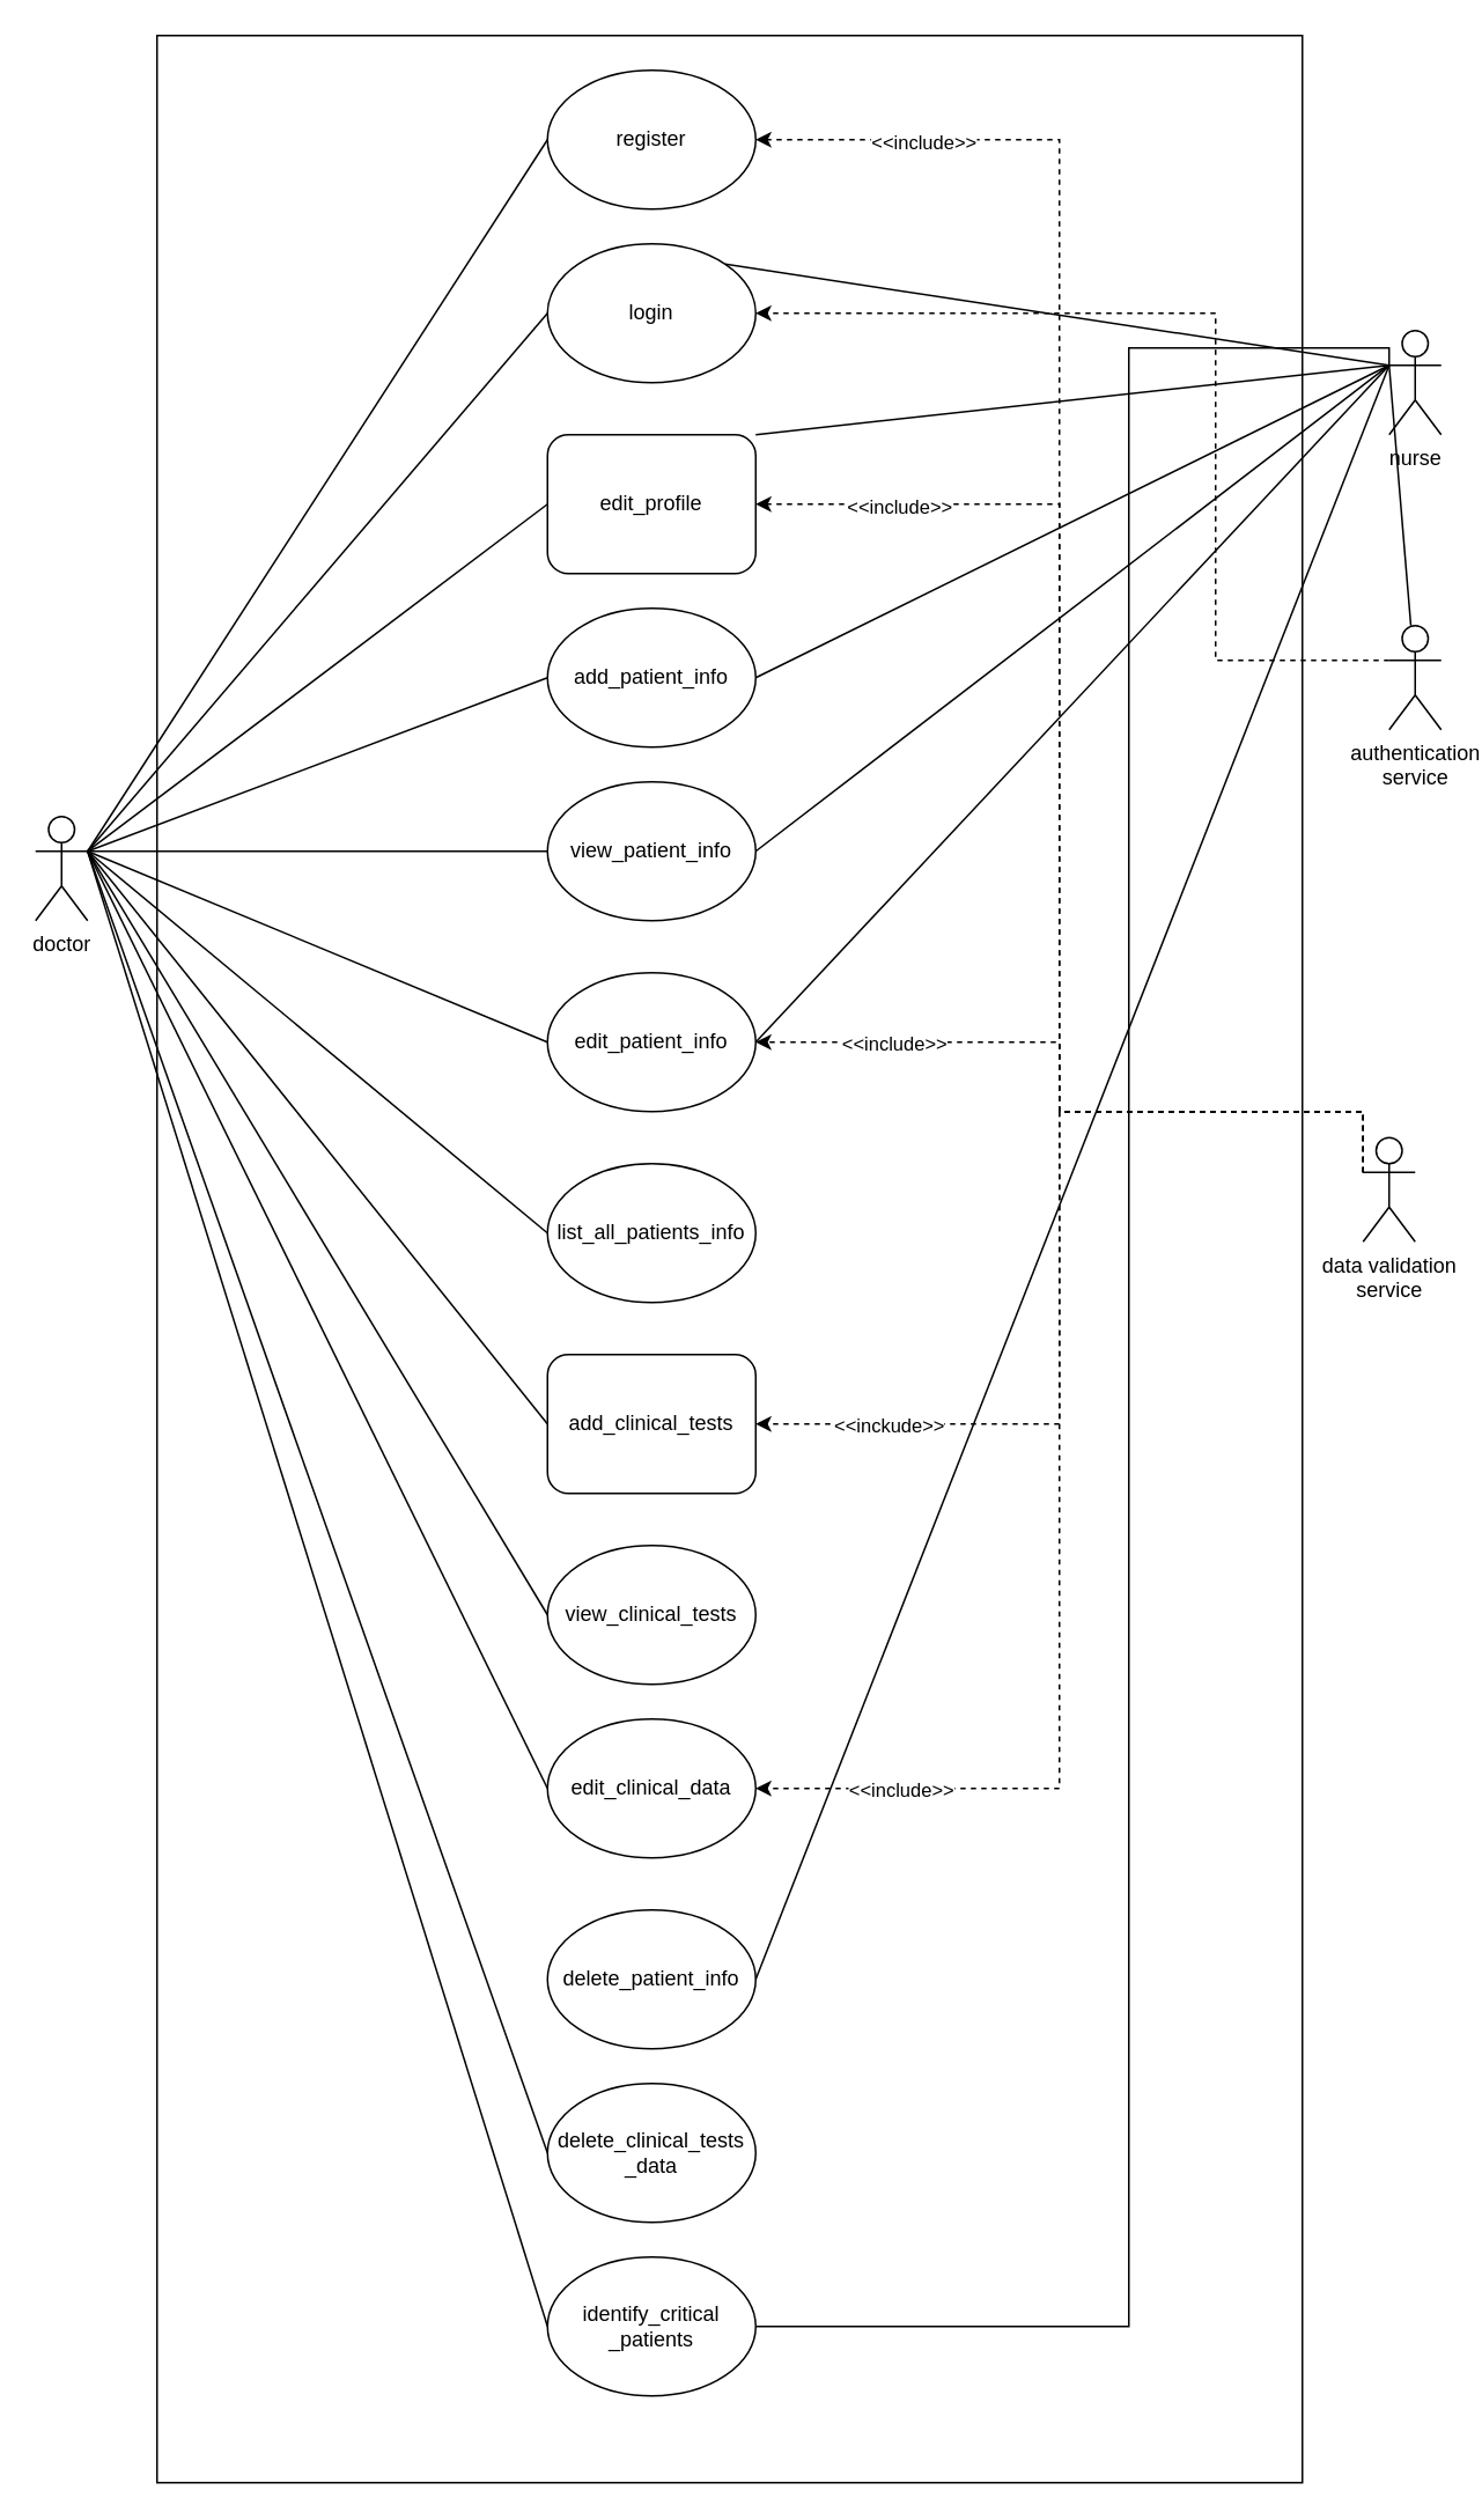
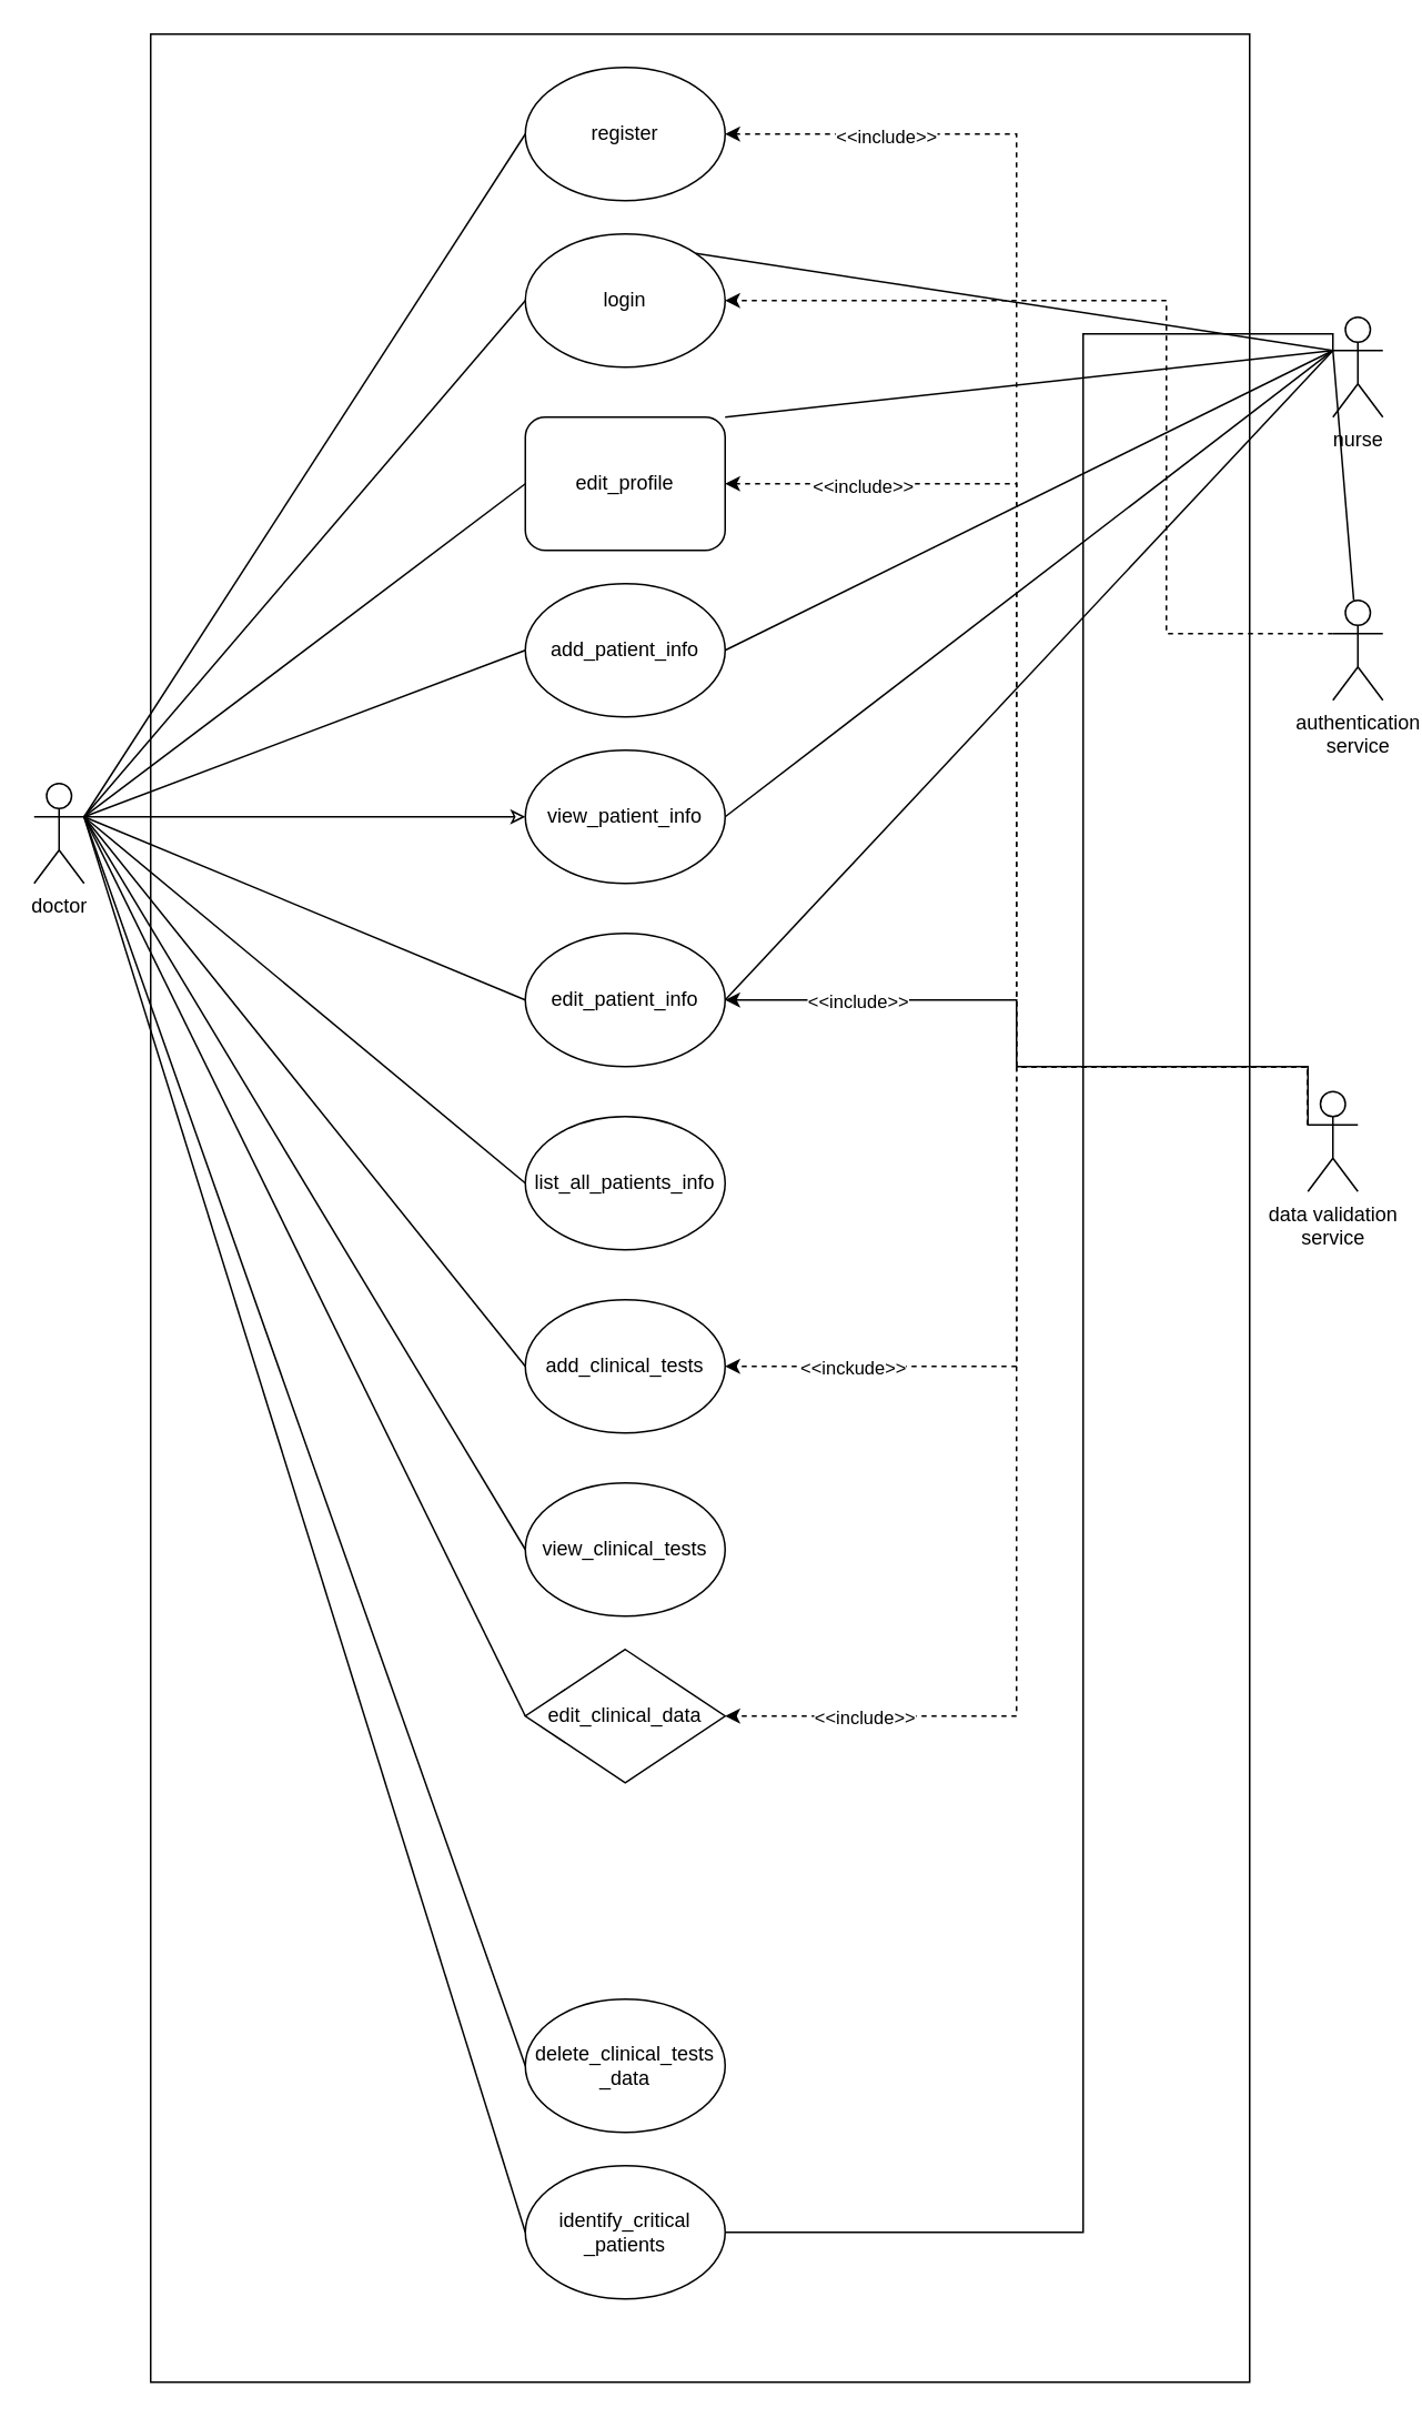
  <mxCell id="0" />
  <mxCell id="1" parent="0" />
  <mxCell id="2" value="" style="rounded=0;whiteSpace=wrap;html=1;" vertex="1" parent="1"><mxGeometry x="90" y="20" width="660" height="1410" as="geometry" /></mxCell>
  <mxCell id="3" style="rounded=0;orthogonalLoop=1;jettySize=auto;html=1;exitX=1;exitY=0.333;exitDx=0;exitDy=0;exitPerimeter=0;entryX=0;entryY=0.5;entryDx=0;entryDy=0;endArrow=none;endFill=0;" edge="1" parent="1" source="14" target="15"><mxGeometry relative="1" as="geometry" /></mxCell>
  <mxCell id="4" style="rounded=0;orthogonalLoop=1;jettySize=auto;html=1;exitX=1;exitY=0.333;exitDx=0;exitDy=0;exitPerimeter=0;entryX=0;entryY=0.5;entryDx=0;entryDy=0;endArrow=none;endFill=0;" edge="1" parent="1" source="14" target="16"><mxGeometry relative="1" as="geometry" /></mxCell>
- <mxCell id="5" style="rounded=0;orthogonalLoop=1;jettySize=auto;html=1;exitX=1;exitY=0.333;exitDx=0;exitDy=0;exitPerimeter=0;entryX=0;entryY=0.5;entryDx=0;entryDy=0;endArrow=none;endFill=0;" edge="1" parent="1" source="14" target="17"><mxGeometry relative="1" as="geometry" /></mxCell>
+ <mxCell id="5" style="rounded=0;orthogonalLoop=1;jettySize=auto;html=1;exitX=1;exitY=0.333;exitDx=0;exitDy=0;exitPerimeter=0;entryX=0;entryY=0.5;entryDx=0;entryDy=0;endArrow=classic;endFill=0;" edge="1" parent="1" source="14" target="17"><mxGeometry relative="1" as="geometry" /></mxCell>
  <mxCell id="6" style="rounded=0;orthogonalLoop=1;jettySize=auto;html=1;exitX=1;exitY=0.333;exitDx=0;exitDy=0;exitPerimeter=0;entryX=0;entryY=0.5;entryDx=0;entryDy=0;endArrow=none;endFill=0;" edge="1" parent="1" source="14" target="18"><mxGeometry relative="1" as="geometry" /></mxCell>
  <mxCell id="7" style="rounded=0;orthogonalLoop=1;jettySize=auto;html=1;exitX=1;exitY=0.333;exitDx=0;exitDy=0;exitPerimeter=0;entryX=0;entryY=0.5;entryDx=0;entryDy=0;endArrow=none;endFill=0;" edge="1" parent="1" source="14" target="19"><mxGeometry relative="1" as="geometry" /></mxCell>
  <mxCell id="8" style="rounded=0;orthogonalLoop=1;jettySize=auto;html=1;exitX=1;exitY=0.333;exitDx=0;exitDy=0;exitPerimeter=0;entryX=0;entryY=0.5;entryDx=0;entryDy=0;endArrow=none;endFill=0;" edge="1" parent="1" source="14" target="20"><mxGeometry relative="1" as="geometry" /></mxCell>
  <mxCell id="9" style="rounded=0;orthogonalLoop=1;jettySize=auto;html=1;exitX=1;exitY=0.333;exitDx=0;exitDy=0;exitPerimeter=0;entryX=0;entryY=0.5;entryDx=0;entryDy=0;endArrow=none;endFill=0;" edge="1" parent="1" source="14" target="23"><mxGeometry relative="1" as="geometry" /></mxCell>
  <mxCell id="10" style="rounded=0;orthogonalLoop=1;jettySize=auto;html=1;exitX=1;exitY=0.333;exitDx=0;exitDy=0;exitPerimeter=0;entryX=0;entryY=0.5;entryDx=0;entryDy=0;endArrow=none;endFill=0;" edge="1" parent="1" source="14" target="38"><mxGeometry relative="1" as="geometry" /></mxCell>
  <mxCell id="11" style="rounded=0;orthogonalLoop=1;jettySize=auto;html=1;exitX=1;exitY=0.333;exitDx=0;exitDy=0;exitPerimeter=0;entryX=0;entryY=0.5;entryDx=0;entryDy=0;endArrow=none;endFill=0;" edge="1" parent="1" source="14" target="39"><mxGeometry relative="1" as="geometry" /></mxCell>
  <mxCell id="12" style="rounded=0;orthogonalLoop=1;jettySize=auto;html=1;exitX=1;exitY=0.333;exitDx=0;exitDy=0;exitPerimeter=0;entryX=0;entryY=0.5;entryDx=0;entryDy=0;endArrow=none;endFill=0;" edge="1" parent="1" source="14" target="40"><mxGeometry relative="1" as="geometry" /></mxCell>
  <mxCell id="13" style="rounded=0;orthogonalLoop=1;jettySize=auto;html=1;exitX=1;exitY=0.333;exitDx=0;exitDy=0;exitPerimeter=0;entryX=0;entryY=0.5;entryDx=0;entryDy=0;endArrow=none;endFill=0;" edge="1" parent="1" source="14" target="41"><mxGeometry relative="1" as="geometry" /></mxCell>
  <mxCell id="14" value="doctor" style="shape=umlActor;verticalLabelPosition=bottom;verticalAlign=top;html=1;outlineConnect=0;" vertex="1" parent="1"><mxGeometry x="20" y="470" width="30" height="60" as="geometry" /></mxCell>
  <mxCell id="15" value="login" style="ellipse;whiteSpace=wrap;html=1;" vertex="1" parent="1"><mxGeometry x="315" y="140" width="120" height="80" as="geometry" /></mxCell>
  <mxCell id="16" value="add_patient_info" style="ellipse;whiteSpace=wrap;html=1;" vertex="1" parent="1"><mxGeometry x="315" y="350" width="120" height="80" as="geometry" /></mxCell>
  <mxCell id="17" value="view_patient_info" style="ellipse;whiteSpace=wrap;html=1;" vertex="1" parent="1"><mxGeometry x="315" y="450" width="120" height="80" as="geometry" /></mxCell>
  <mxCell id="18" value="list_all_patients_info" style="ellipse;whiteSpace=wrap;html=1;" vertex="1" parent="1"><mxGeometry x="315" y="670" width="120" height="80" as="geometry" /></mxCell>
- <mxCell id="19" value="add_clinical_tests" style="whiteSpace=wrap;html=1;rounded=1;" vertex="1" parent="1"><mxGeometry x="315" y="780" width="120" height="80" as="geometry" /></mxCell>
+ <mxCell id="19" value="add_clinical_tests" style="ellipse;whiteSpace=wrap;html=1;" vertex="1" parent="1"><mxGeometry x="315" y="780" width="120" height="80" as="geometry" /></mxCell>
  <mxCell id="20" value="view_clinical_tests" style="ellipse;whiteSpace=wrap;html=1;" vertex="1" parent="1"><mxGeometry x="315" y="890" width="120" height="80" as="geometry" /></mxCell>
- <mxCell id="21" value="delete_patient_info" style="ellipse;whiteSpace=wrap;html=1;" vertex="1" parent="1"><mxGeometry x="315" y="1100" width="120" height="80" as="geometry" /></mxCell>
  <mxCell id="22" value="delete_clinical_tests&lt;br&gt;_data" style="ellipse;whiteSpace=wrap;html=1;" vertex="1" parent="1"><mxGeometry x="315" y="1200" width="120" height="80" as="geometry" /></mxCell>
  <mxCell id="23" value="identify_critical&lt;br&gt;_patients" style="ellipse;whiteSpace=wrap;html=1;" vertex="1" parent="1"><mxGeometry x="315" y="1300" width="120" height="80" as="geometry" /></mxCell>
  <mxCell id="24" style="rounded=0;orthogonalLoop=1;jettySize=auto;html=1;exitX=1;exitY=0.333;exitDx=0;exitDy=0;exitPerimeter=0;entryX=0;entryY=0.5;entryDx=0;entryDy=0;endArrow=none;endFill=0;" edge="1" parent="1" source="14" target="22"><mxGeometry relative="1" as="geometry" /></mxCell>
  <mxCell id="25" style="edgeStyle=orthogonalEdgeStyle;rounded=0;orthogonalLoop=1;jettySize=auto;html=1;exitX=0;exitY=0.333;exitDx=0;exitDy=0;exitPerimeter=0;entryX=1;entryY=0.5;entryDx=0;entryDy=0;dashed=1;" edge="1" parent="1" source="26" target="15"><mxGeometry relative="1" as="geometry"><Array as="points"><mxPoint x="700" y="380" /><mxPoint x="700" y="180" /></Array></mxGeometry></mxCell>
  <mxCell id="26" value="authentication&lt;br&gt;service" style="shape=umlActor;verticalLabelPosition=bottom;verticalAlign=top;html=1;outlineConnect=0;" vertex="1" parent="1"><mxGeometry x="800" y="360" width="30" height="60" as="geometry" /></mxCell>
- <mxCell id="27" style="edgeStyle=orthogonalEdgeStyle;rounded=0;orthogonalLoop=1;jettySize=auto;html=1;exitX=0;exitY=0.333;exitDx=0;exitDy=0;exitPerimeter=0;entryX=1;entryY=0.5;entryDx=0;entryDy=0;dashed=1;" edge="1" parent="1" source="37" target="40"><mxGeometry relative="1" as="geometry"><Array as="points"><mxPoint x="610" y="640" /><mxPoint x="610" y="600" /></Array></mxGeometry></mxCell>
+ <mxCell id="27" style="edgeStyle=orthogonalEdgeStyle;rounded=0;orthogonalLoop=1;jettySize=auto;html=1;exitX=0;exitY=0.333;exitDx=0;exitDy=0;exitPerimeter=0;entryX=1;entryY=0.5;entryDx=0;entryDy=0;dashed=0;" edge="1" parent="1" source="37" target="40"><mxGeometry relative="1" as="geometry"><Array as="points"><mxPoint x="610" y="640" /><mxPoint x="610" y="600" /></Array></mxGeometry></mxCell>
  <mxCell id="28" value="&amp;lt;&amp;lt;include&amp;gt;&amp;gt;" style="edgeLabel;html=1;align=center;verticalAlign=middle;resizable=0;points=[];" vertex="1" connectable="0" parent="27"><mxGeometry x="0.782" y="4" relative="1" as="geometry"><mxPoint x="34" y="-4" as="offset" /></mxGeometry></mxCell>
  <mxCell id="29" style="edgeStyle=orthogonalEdgeStyle;rounded=0;orthogonalLoop=1;jettySize=auto;html=1;exitX=0;exitY=0.333;exitDx=0;exitDy=0;exitPerimeter=0;entryX=1;entryY=0.5;entryDx=0;entryDy=0;dashed=1;" edge="1" parent="1" source="37" target="19"><mxGeometry relative="1" as="geometry"><Array as="points"><mxPoint x="610" y="640" /><mxPoint x="610" y="820" /></Array></mxGeometry></mxCell>
  <mxCell id="30" value="&amp;lt;&amp;lt;inckude&amp;gt;&amp;gt;" style="edgeLabel;html=1;align=center;verticalAlign=middle;resizable=0;points=[];" vertex="1" connectable="0" parent="29"><mxGeometry x="0.472" y="2" relative="1" as="geometry"><mxPoint x="-72" y="-2" as="offset" /></mxGeometry></mxCell>
  <mxCell id="31" style="edgeStyle=orthogonalEdgeStyle;rounded=0;orthogonalLoop=1;jettySize=auto;html=1;exitX=0;exitY=0.333;exitDx=0;exitDy=0;exitPerimeter=0;entryX=1;entryY=0.5;entryDx=0;entryDy=0;dashed=1;" edge="1" parent="1" source="37" target="38"><mxGeometry relative="1" as="geometry"><Array as="points"><mxPoint x="610" y="640" /><mxPoint x="610" y="80" /></Array></mxGeometry></mxCell>
  <mxCell id="32" value="&amp;lt;&amp;lt;include&amp;gt;&amp;gt;" style="edgeLabel;html=1;align=center;verticalAlign=middle;resizable=0;points=[];" vertex="1" connectable="0" parent="31"><mxGeometry x="0.797" y="1" relative="1" as="geometry"><mxPoint x="1" as="offset" /></mxGeometry></mxCell>
  <mxCell id="33" style="edgeStyle=orthogonalEdgeStyle;rounded=0;orthogonalLoop=1;jettySize=auto;html=1;exitX=0;exitY=0.333;exitDx=0;exitDy=0;exitPerimeter=0;entryX=1;entryY=0.5;entryDx=0;entryDy=0;dashed=1;" edge="1" parent="1" source="37" target="39"><mxGeometry relative="1" as="geometry"><Array as="points"><mxPoint x="610" y="640" /><mxPoint x="610" y="290" /></Array></mxGeometry></mxCell>
  <mxCell id="34" value="&amp;lt;&amp;lt;include&amp;gt;&amp;gt;" style="edgeLabel;html=1;align=center;verticalAlign=middle;resizable=0;points=[];" vertex="1" connectable="0" parent="33"><mxGeometry x="0.774" y="1" relative="1" as="geometry"><mxPoint as="offset" /></mxGeometry></mxCell>
  <mxCell id="35" style="edgeStyle=orthogonalEdgeStyle;rounded=0;orthogonalLoop=1;jettySize=auto;html=1;exitX=0;exitY=0.333;exitDx=0;exitDy=0;exitPerimeter=0;entryX=1;entryY=0.5;entryDx=0;entryDy=0;dashed=1;" edge="1" parent="1" source="37" target="41"><mxGeometry relative="1" as="geometry"><Array as="points"><mxPoint x="610" y="640" /><mxPoint x="610" y="1030" /></Array></mxGeometry></mxCell>
  <mxCell id="36" value="&amp;lt;&amp;lt;include&amp;gt;&amp;gt;" style="edgeLabel;html=1;align=center;verticalAlign=middle;resizable=0;points=[];" vertex="1" connectable="0" parent="35"><mxGeometry x="0.784" relative="1" as="geometry"><mxPoint as="offset" /></mxGeometry></mxCell>
  <mxCell id="37" value="data validation&lt;br&gt;service" style="shape=umlActor;verticalLabelPosition=bottom;verticalAlign=top;html=1;outlineConnect=0;" vertex="1" parent="1"><mxGeometry x="785" y="655" width="30" height="60" as="geometry" /></mxCell>
  <mxCell id="38" value="register" style="ellipse;whiteSpace=wrap;html=1;" vertex="1" parent="1"><mxGeometry x="315" y="40" width="120" height="80" as="geometry" /></mxCell>
  <mxCell id="39" value="edit_profile" style="whiteSpace=wrap;html=1;rounded=1;" vertex="1" parent="1"><mxGeometry x="315" y="250" width="120" height="80" as="geometry" /></mxCell>
  <mxCell id="40" value="edit_patient_info" style="ellipse;whiteSpace=wrap;html=1;" vertex="1" parent="1"><mxGeometry x="315" y="560" width="120" height="80" as="geometry" /></mxCell>
- <mxCell id="41" value="edit_clinical_data" style="ellipse;whiteSpace=wrap;html=1;" vertex="1" parent="1"><mxGeometry x="315" y="990" width="120" height="80" as="geometry" /></mxCell>
+ <mxCell id="41" value="edit_clinical_data" style="rhombus;whiteSpace=wrap;html=1;" vertex="1" parent="1"><mxGeometry x="315" y="990" width="120" height="80" as="geometry" /></mxCell>
  <mxCell id="42" style="rounded=0;orthogonalLoop=1;jettySize=auto;html=1;exitX=0;exitY=0.333;exitDx=0;exitDy=0;exitPerimeter=0;entryX=1;entryY=0;entryDx=0;entryDy=0;endArrow=none;endFill=0;" edge="1" parent="1" source="50" target="15"><mxGeometry relative="1" as="geometry" /></mxCell>
  <mxCell id="43" style="rounded=0;orthogonalLoop=1;jettySize=auto;html=1;exitX=0;exitY=0.333;exitDx=0;exitDy=0;exitPerimeter=0;entryX=1;entryY=0;entryDx=0;entryDy=0;endArrow=none;endFill=0;" edge="1" parent="1" source="50" target="39"><mxGeometry relative="1" as="geometry" /></mxCell>
  <mxCell id="44" style="rounded=0;orthogonalLoop=1;jettySize=auto;html=1;exitX=0;exitY=0.333;exitDx=0;exitDy=0;exitPerimeter=0;entryX=1;entryY=0.5;entryDx=0;entryDy=0;endArrow=none;endFill=0;" edge="1" parent="1" source="50" target="16"><mxGeometry relative="1" as="geometry" /></mxCell>
  <mxCell id="45" style="rounded=0;orthogonalLoop=1;jettySize=auto;html=1;exitX=0;exitY=0.333;exitDx=0;exitDy=0;exitPerimeter=0;entryX=1;entryY=0.5;entryDx=0;entryDy=0;endArrow=none;endFill=0;" edge="1" parent="1" source="50" target="17"><mxGeometry relative="1" as="geometry" /></mxCell>
  <mxCell id="46" style="rounded=0;orthogonalLoop=1;jettySize=auto;html=1;exitX=0;exitY=0.333;exitDx=0;exitDy=0;exitPerimeter=0;entryX=1;entryY=0.5;entryDx=0;entryDy=0;endArrow=none;endFill=0;" edge="1" parent="1" source="50" target="40"><mxGeometry relative="1" as="geometry" /></mxCell>
  <mxCell id="47" style="rounded=0;orthogonalLoop=1;jettySize=auto;html=1;exitX=0;exitY=0.333;exitDx=0;exitDy=0;exitPerimeter=0;endArrow=none;endFill=0;" edge="1" parent="1" source="50" target="26"><mxGeometry relative="1" as="geometry" /></mxCell>
  <mxCell id="48" style="edgeStyle=orthogonalEdgeStyle;rounded=0;orthogonalLoop=1;jettySize=auto;html=1;exitX=0;exitY=0.333;exitDx=0;exitDy=0;exitPerimeter=0;entryX=1;entryY=0.5;entryDx=0;entryDy=0;endArrow=none;endFill=0;" edge="1" parent="1" source="50" target="23"><mxGeometry relative="1" as="geometry"><Array as="points"><mxPoint x="650" y="200" /><mxPoint x="650" y="1340" /></Array></mxGeometry></mxCell>
- <mxCell id="49" style="rounded=0;orthogonalLoop=1;jettySize=auto;html=1;exitX=0;exitY=0.333;exitDx=0;exitDy=0;exitPerimeter=0;entryX=1;entryY=0.5;entryDx=0;entryDy=0;endArrow=none;endFill=0;" edge="1" parent="1" source="50" target="21"><mxGeometry relative="1" as="geometry" /></mxCell>
  <mxCell id="50" value="nurse" style="shape=umlActor;verticalLabelPosition=bottom;verticalAlign=top;html=1;outlineConnect=0;" vertex="1" parent="1"><mxGeometry x="800" y="190" width="30" height="60" as="geometry" /></mxCell>
